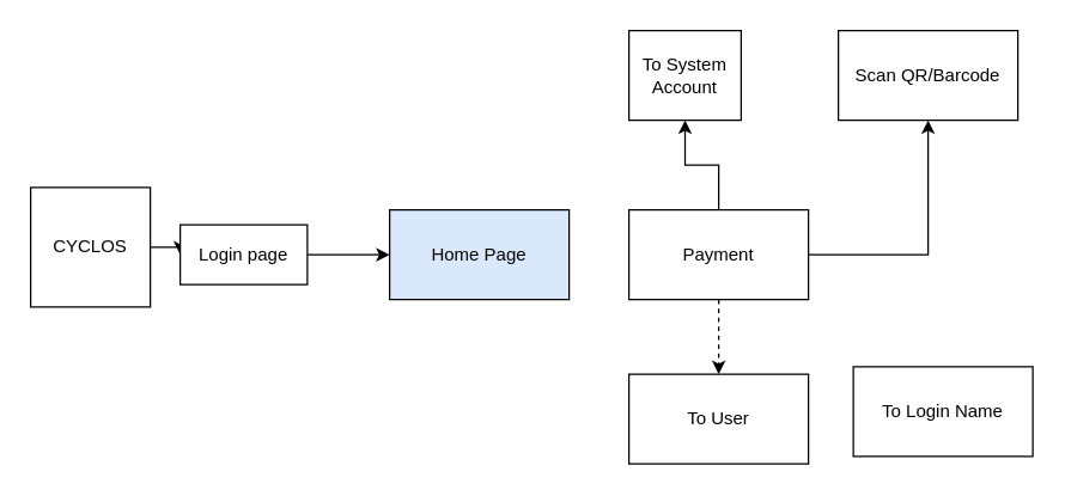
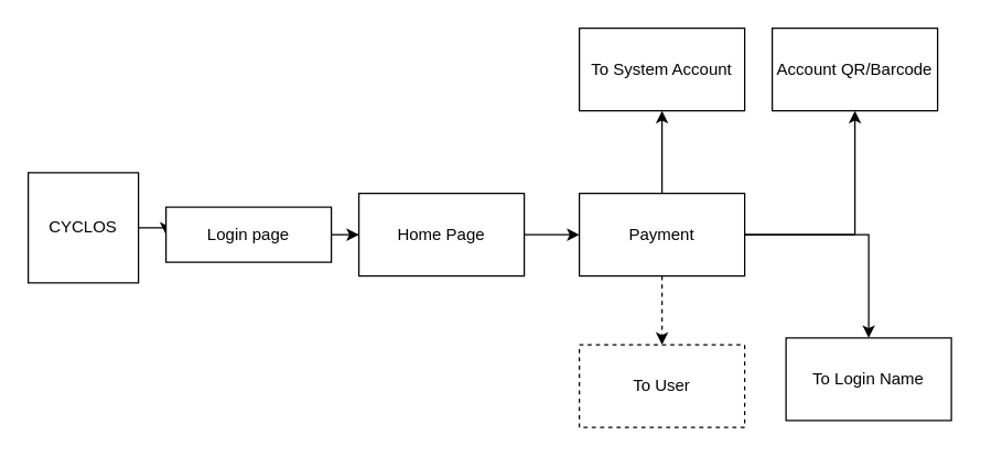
  <mxCell id="0" />
  <mxCell id="1" parent="0" />
  <mxCell id="2" value="" style="edgeStyle=orthogonalEdgeStyle;rounded=0;orthogonalLoop=1;jettySize=auto;html=1;" edge="1" parent="1" source="3" target="5"><mxGeometry relative="1" as="geometry" /></mxCell>
  <mxCell id="3" value="CYCLOS" style="whiteSpace=wrap;html=1;aspect=fixed;" vertex="1" parent="1"><mxGeometry x="20" y="125" width="80" height="80" as="geometry" /></mxCell>
  <mxCell id="4" value="" style="edgeStyle=orthogonalEdgeStyle;rounded=0;orthogonalLoop=1;jettySize=auto;html=1;" edge="1" parent="1" source="5" target="7"><mxGeometry relative="1" as="geometry" /></mxCell>
- <mxCell id="5" value="Login page" style="whiteSpace=wrap;html=1;" vertex="1" parent="1"><mxGeometry x="120" y="150" width="85" height="40" as="geometry" /></mxCell>
- <mxCell id="7" value="Home Page" style="whiteSpace=wrap;html=1;fillColor=#dae8fc;" vertex="1" parent="1"><mxGeometry x="260" y="140" width="120" height="60" as="geometry" /></mxCell>
+ <mxCell id="5" value="Login page" style="whiteSpace=wrap;html=1;" vertex="1" parent="1"><mxGeometry x="120" y="150" width="120" height="40" as="geometry" /></mxCell>
+ <mxCell id="6" value="" style="edgeStyle=orthogonalEdgeStyle;rounded=0;orthogonalLoop=1;jettySize=auto;html=1;" edge="1" parent="1" source="7" target="12"><mxGeometry relative="1" as="geometry" /></mxCell>
+ <mxCell id="7" value="Home Page" style="whiteSpace=wrap;html=1;" vertex="1" parent="1"><mxGeometry x="260" y="140" width="120" height="60" as="geometry" /></mxCell>
  <mxCell id="8" value="" style="edgeStyle=orthogonalEdgeStyle;rounded=0;orthogonalLoop=1;jettySize=auto;html=1;" edge="1" parent="1" source="12" target="13"><mxGeometry relative="1" as="geometry" /></mxCell>
  <mxCell id="9" value="" style="edgeStyle=orthogonalEdgeStyle;rounded=0;orthogonalLoop=1;jettySize=auto;html=1;" edge="1" parent="1" source="12" target="14"><mxGeometry relative="1" as="geometry" /></mxCell>
  <mxCell id="10" value="" style="edgeStyle=orthogonalEdgeStyle;rounded=0;orthogonalLoop=1;jettySize=auto;html=1;dashed=1;" edge="1" parent="1" source="12" target="15"><mxGeometry relative="1" as="geometry" /></mxCell>
+ <mxCell id="11" value="" style="edgeStyle=orthogonalEdgeStyle;rounded=0;orthogonalLoop=1;jettySize=auto;html=1;" edge="1" parent="1" source="12" target="16"><mxGeometry relative="1" as="geometry" /></mxCell>
  <mxCell id="12" value="Payment" style="whiteSpace=wrap;html=1;" vertex="1" parent="1"><mxGeometry x="420" y="140" width="120" height="60" as="geometry" /></mxCell>
- <mxCell id="13" value="To System Account" style="whiteSpace=wrap;html=1;" vertex="1" parent="1"><mxGeometry x="420" y="20" width="75" height="60" as="geometry" /></mxCell>
- <mxCell id="14" value="Scan QR/Barcode" style="whiteSpace=wrap;html=1;" vertex="1" parent="1"><mxGeometry x="560" y="20" width="120" height="60" as="geometry" /></mxCell>
- <mxCell id="15" value="To User" style="whiteSpace=wrap;html=1;" vertex="1" parent="1"><mxGeometry x="420" y="250" width="120" height="60" as="geometry" /></mxCell>
+ <mxCell id="13" value="To System Account" style="whiteSpace=wrap;html=1;" vertex="1" parent="1"><mxGeometry x="420" y="20" width="120" height="60" as="geometry" /></mxCell>
+ <mxCell id="14" value="Account QR/Barcode" style="whiteSpace=wrap;html=1;" vertex="1" parent="1"><mxGeometry x="560" y="20" width="120" height="60" as="geometry" /></mxCell>
+ <mxCell id="15" value="To User" style="whiteSpace=wrap;html=1;dashed=1;" vertex="1" parent="1"><mxGeometry x="420" y="250" width="120" height="60" as="geometry" /></mxCell>
  <mxCell id="16" value="To Login Name" style="whiteSpace=wrap;html=1;" vertex="1" parent="1"><mxGeometry x="570" y="245" width="120" height="60" as="geometry" /></mxCell>
